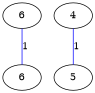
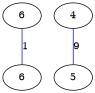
  graph {
    edge [color=blue]
    n1 [label=6]
    n2 [label=6]
    n3 [label=4]
    n4 [label=5]
    n1 -- n2 [label=1]
-   n3 -- n4 [label=1]
+   n3 -- n4 [label=9]
  }
